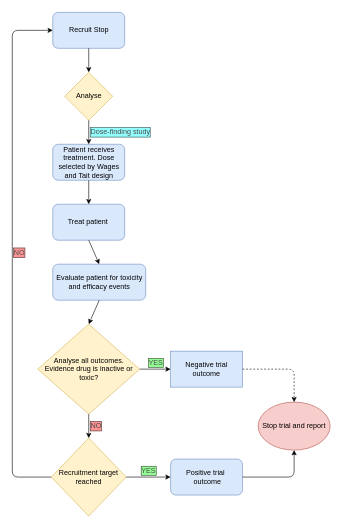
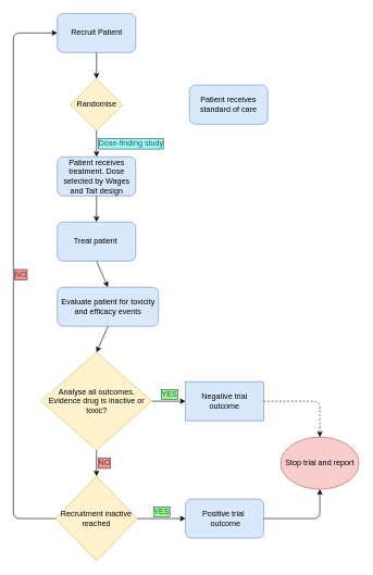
  <mxCell id="0" />
  <mxCell id="1" parent="0" />
- <mxCell id="2" value="Recruit Stop" style="rounded=1;whiteSpace=wrap;html=1;fillColor=#dae8fc;strokeColor=#6c8ebf;" vertex="1" parent="1"><mxGeometry x="87.5" y="20" width="120" height="60" as="geometry" /></mxCell>
- <mxCell id="3" value="Analyse" style="rhombus;whiteSpace=wrap;html=1;fillColor=#fff2cc;strokeColor=#d6b656;" vertex="1" parent="1"><mxGeometry x="107.5" y="120" width="80" height="80" as="geometry" /></mxCell>
+ <mxCell id="2" value="Recruit Patient" style="rounded=1;whiteSpace=wrap;html=1;fillColor=#dae8fc;strokeColor=#6c8ebf;" vertex="1" parent="1"><mxGeometry x="87.5" y="20" width="120" height="60" as="geometry" /></mxCell>
+ <mxCell id="3" value="Randomise" style="rhombus;whiteSpace=wrap;html=1;fillColor=#fff2cc;strokeColor=#d6b656;" vertex="1" parent="1"><mxGeometry x="107.5" y="120" width="80" height="80" as="geometry" /></mxCell>
+ <mxCell id="4" value="Patient receives standard of care" style="rounded=1;whiteSpace=wrap;html=1;fillColor=#dae8fc;strokeColor=#6c8ebf;" vertex="1" parent="1"><mxGeometry x="290" y="130" width="120" height="60" as="geometry" /></mxCell>
  <mxCell id="5" value="Patient receives treatment. Dose selected by Wages and Tait design" style="rounded=1;whiteSpace=wrap;html=1;fillColor=#dae8fc;strokeColor=#6c8ebf;" vertex="1" parent="1"><mxGeometry x="87.5" y="240" width="120" height="60" as="geometry" /></mxCell>
  <mxCell id="6" value="Treat patient&amp;nbsp;" style="rounded=1;whiteSpace=wrap;html=1;fillColor=#dae8fc;strokeColor=#6c8ebf;" vertex="1" parent="1"><mxGeometry x="87.5" y="340" width="120" height="60" as="geometry" /></mxCell>
  <mxCell id="7" value="Evaluate patient for toxicity and efficacy events" style="rounded=1;whiteSpace=wrap;html=1;fillColor=#dae8fc;strokeColor=#6c8ebf;" vertex="1" parent="1"><mxGeometry x="87.5" y="440" width="155" height="60" as="geometry" /></mxCell>
  <mxCell id="8" value="Analyse all outcomes. Evidence drug is inactive or toxic?" style="rhombus;whiteSpace=wrap;html=1;fillColor=#fff2cc;strokeColor=#d6b656;" vertex="1" parent="1"><mxGeometry x="62.5" y="540" width="170" height="150" as="geometry" /></mxCell>
- <mxCell id="9" value="Recruitment target reached" style="rhombus;whiteSpace=wrap;html=1;fillColor=#fff2cc;strokeColor=#d6b656;" vertex="1" parent="1"><mxGeometry x="85" y="730" width="125" height="130" as="geometry" /></mxCell>
+ <mxCell id="9" value="Recruitment inactive reached" style="rhombus;whiteSpace=wrap;html=1;fillColor=#fff2cc;strokeColor=#d6b656;" vertex="1" parent="1"><mxGeometry x="85" y="730" width="125" height="130" as="geometry" /></mxCell>
  <mxCell id="10" value="Negative trial outcome" style="whiteSpace=wrap;html=1;fillColor=#dae8fc;strokeColor=#6c8ebf;rounded=0;" vertex="1" parent="1"><mxGeometry x="284" y="585" width="120" height="60" as="geometry" /></mxCell>
  <mxCell id="11" value="Positive trial&amp;nbsp; &amp;nbsp;outcome" style="rounded=1;whiteSpace=wrap;html=1;fillColor=#dae8fc;strokeColor=#6c8ebf;" vertex="1" parent="1"><mxGeometry x="284" y="765" width="120" height="60" as="geometry" /></mxCell>
  <mxCell id="12" value="Stop trial and report" style="ellipse;whiteSpace=wrap;html=1;fillColor=#f8cecc;strokeColor=#b85450;" vertex="1" parent="1"><mxGeometry x="430" y="670" width="120" height="80" as="geometry" /></mxCell>
  <mxCell id="13" value="" style="endArrow=classic;html=1;exitX=0.5;exitY=1;exitDx=0;exitDy=0;entryX=0.5;entryY=0;entryDx=0;entryDy=0;" edge="1" parent="1" source="2" target="3"><mxGeometry width="50" height="50" relative="1" as="geometry"><mxPoint x="270" y="570" as="sourcePoint" /><mxPoint x="320" y="520" as="targetPoint" /></mxGeometry></mxCell>
  <mxCell id="14" value="Dose-finding study" style="endArrow=classic;html=1;entryX=0.5;entryY=0;entryDx=0;entryDy=0;exitX=0.5;exitY=1;exitDx=0;exitDy=0;fontSize=12;labelPosition=right;verticalLabelPosition=middle;align=left;verticalAlign=middle;labelBorderColor=#000000;labelBackgroundColor=#66FFFF;textOpacity=70;" edge="1" parent="1" source="3" target="5"><mxGeometry width="50" height="50" relative="1" as="geometry"><mxPoint x="190" y="150" as="sourcePoint" /><mxPoint x="157.5" y="130" as="targetPoint" /></mxGeometry></mxCell>
  <mxCell id="15" value="" style="endArrow=classic;html=1;entryX=0.5;entryY=0;entryDx=0;entryDy=0;exitX=0.5;exitY=1;exitDx=0;exitDy=0;" edge="1" parent="1" source="5" target="6"><mxGeometry width="50" height="50" relative="1" as="geometry"><mxPoint x="200" y="160" as="sourcePoint" /><mxPoint x="167.5" y="140" as="targetPoint" /></mxGeometry></mxCell>
  <mxCell id="16" value="" style="endArrow=classic;html=1;entryX=0.5;entryY=0;entryDx=0;entryDy=0;exitX=0.5;exitY=1;exitDx=0;exitDy=0;" edge="1" parent="1" source="6" target="7"><mxGeometry width="50" height="50" relative="1" as="geometry"><mxPoint x="157.5" y="310" as="sourcePoint" /><mxPoint x="157.5" y="350" as="targetPoint" /></mxGeometry></mxCell>
  <mxCell id="17" value="" style="endArrow=classic;html=1;entryX=0.5;entryY=0;entryDx=0;entryDy=0;exitX=0.5;exitY=1;exitDx=0;exitDy=0;" edge="1" parent="1" source="7" target="8"><mxGeometry width="50" height="50" relative="1" as="geometry"><mxPoint x="167.5" y="320" as="sourcePoint" /><mxPoint x="167.5" y="360" as="targetPoint" /></mxGeometry></mxCell>
  <mxCell id="18" value="NO" style="endArrow=classic;html=1;entryX=0.5;entryY=0;entryDx=0;entryDy=0;exitX=0.5;exitY=1;exitDx=0;exitDy=0;fontSize=12;labelPosition=right;verticalLabelPosition=middle;align=left;verticalAlign=middle;labelBackgroundColor=#FF6666;labelBorderColor=#000000;textOpacity=70;" edge="1" parent="1" source="8" target="9"><mxGeometry width="50" height="50" relative="1" as="geometry"><mxPoint x="177.5" y="330" as="sourcePoint" /><mxPoint x="177.5" y="370" as="targetPoint" /></mxGeometry></mxCell>
  <mxCell id="19" value="YES" style="endArrow=classic;html=1;entryX=0;entryY=0.5;entryDx=0;entryDy=0;exitX=1;exitY=0.5;exitDx=0;exitDy=0;labelBackgroundColor=#66FF66;labelBorderColor=#000000;textOpacity=70;labelPosition=center;verticalLabelPosition=top;align=center;verticalAlign=bottom;fontSize=12;" edge="1" parent="1" source="8" target="10"><mxGeometry width="50" height="50" relative="1" as="geometry"><mxPoint x="197.5" y="350" as="sourcePoint" /><mxPoint x="197.5" y="390" as="targetPoint" /></mxGeometry></mxCell>
  <mxCell id="20" value="YES" style="endArrow=classic;html=1;entryX=0;entryY=0.5;entryDx=0;entryDy=0;exitX=1;exitY=0.5;exitDx=0;exitDy=0;fontSize=12;labelPosition=center;verticalLabelPosition=top;align=center;verticalAlign=bottom;labelBackgroundColor=#66FF66;labelBorderColor=#000000;textOpacity=70;" edge="1" parent="1" source="9" target="11"><mxGeometry width="50" height="50" relative="1" as="geometry"><mxPoint x="207.5" y="360" as="sourcePoint" /><mxPoint x="207.5" y="400" as="targetPoint" /></mxGeometry></mxCell>
  <mxCell id="21" value="" style="endArrow=classic;html=1;exitX=1;exitY=0.5;exitDx=0;exitDy=0;entryX=0.5;entryY=0;entryDx=0;entryDy=0;dashed=1;" edge="1" parent="1" source="10" target="12"><mxGeometry width="50" height="50" relative="1" as="geometry"><mxPoint x="410" y="660" as="sourcePoint" /><mxPoint x="460" y="610" as="targetPoint" /><Array as="points"><mxPoint x="490" y="615" /></Array></mxGeometry></mxCell>
  <mxCell id="22" value="" style="endArrow=classic;html=1;exitX=1;exitY=0.5;exitDx=0;exitDy=0;entryX=0.5;entryY=1;entryDx=0;entryDy=0;" edge="1" parent="1" source="11" target="12"><mxGeometry width="50" height="50" relative="1" as="geometry"><mxPoint x="414" y="625" as="sourcePoint" /><mxPoint x="500" y="680" as="targetPoint" /><Array as="points"><mxPoint x="490" y="795" /></Array></mxGeometry></mxCell>
  <mxCell id="23" value="NO" style="endArrow=classic;html=1;exitX=0;exitY=0.5;exitDx=0;exitDy=0;entryX=0;entryY=0.5;entryDx=0;entryDy=0;fontSize=12;labelBackgroundColor=#FF6666;labelBorderColor=#000000;textOpacity=70;textDirection=ltr;labelPosition=right;verticalLabelPosition=middle;align=left;verticalAlign=middle;" edge="1" parent="1" source="9" target="2"><mxGeometry width="50" height="50" relative="1" as="geometry"><mxPoint x="10" y="600" as="sourcePoint" /><mxPoint x="60" y="550" as="targetPoint" /><Array as="points"><mxPoint x="20" y="795" /><mxPoint x="20" y="420" /><mxPoint x="20" y="50" /></Array></mxGeometry></mxCell>
